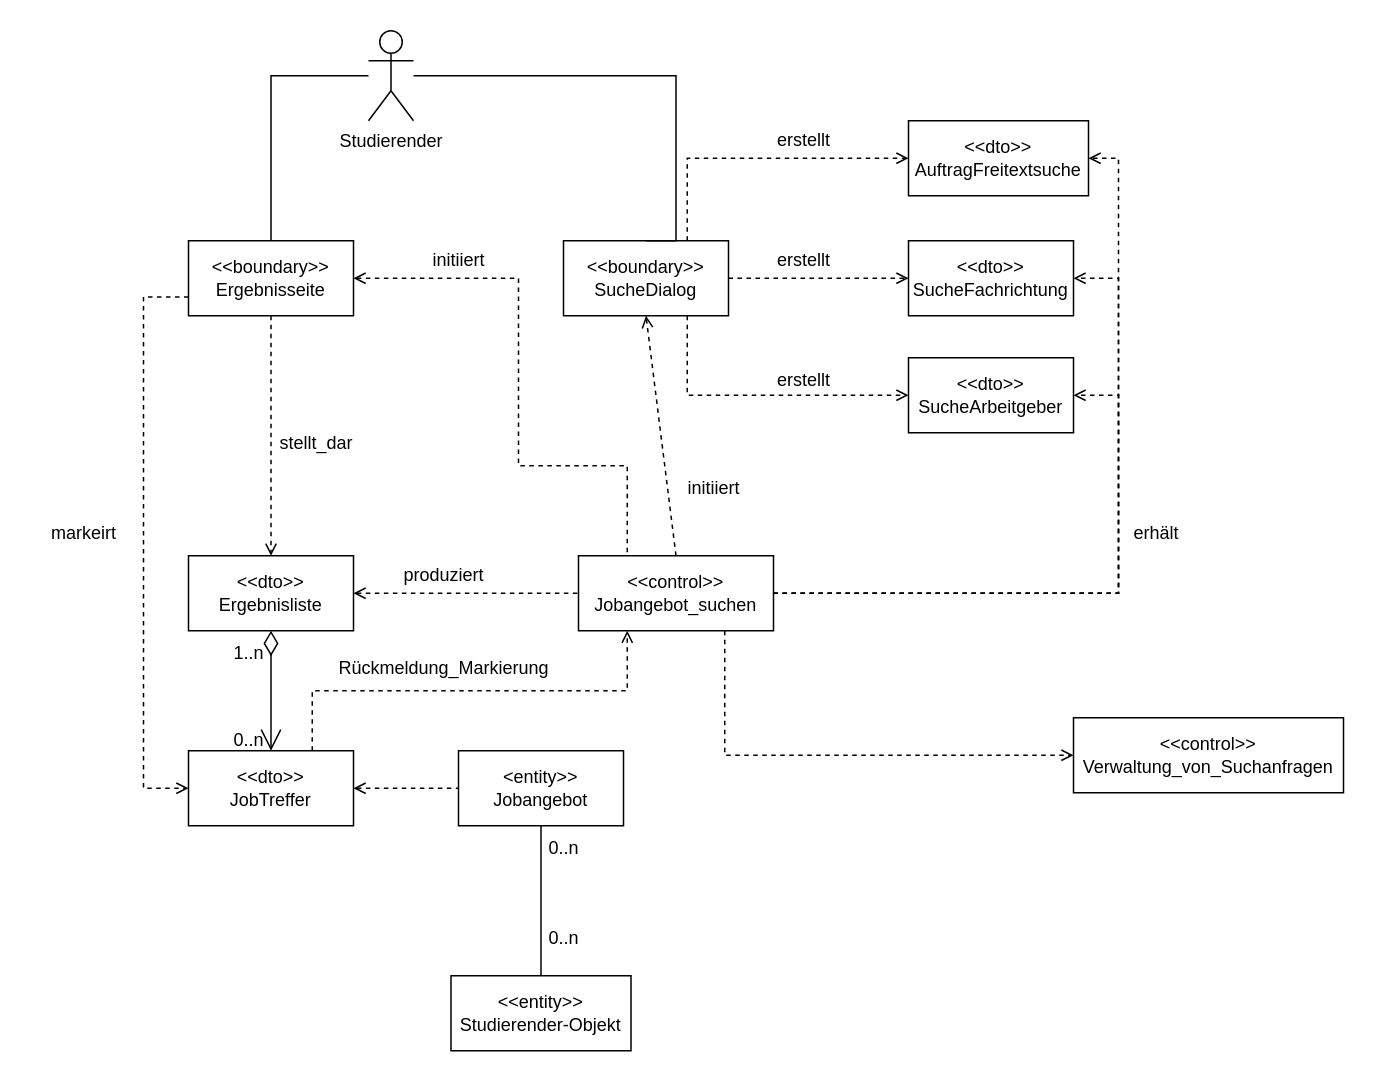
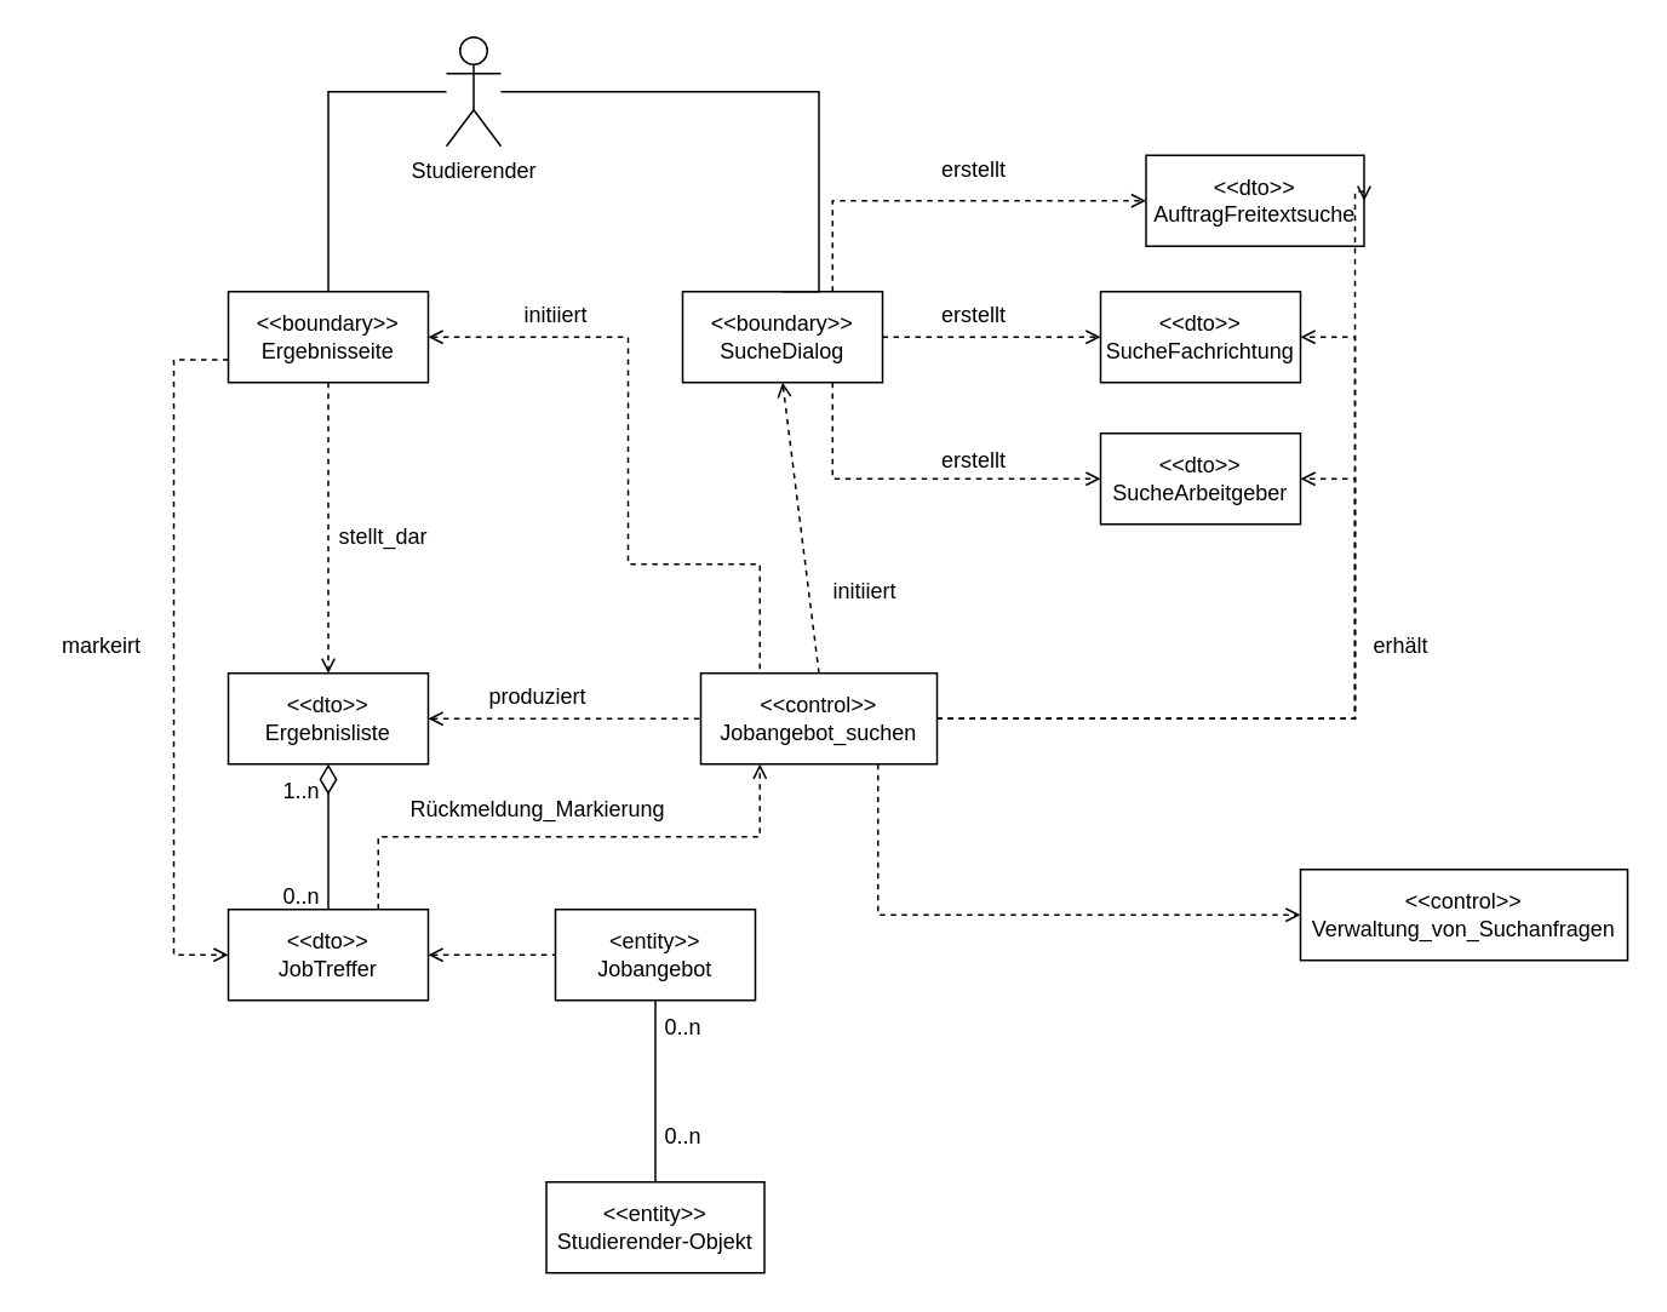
  <mxCell id="0" />
  <mxCell id="1" parent="0" />
  <mxCell id="2" value="Studierender" style="shape=umlActor;verticalLabelPosition=bottom;verticalAlign=top;html=1;outlineConnect=0;" vertex="1" parent="1"><mxGeometry x="245" y="20" width="30" height="60" as="geometry" /></mxCell>
  <mxCell id="3" value="&amp;lt;&amp;lt;boundary&amp;gt;&amp;gt;&lt;div&gt;SucheDialog&lt;/div&gt;" style="html=1;whiteSpace=wrap;" vertex="1" parent="1"><mxGeometry x="375" y="160" width="110" height="50" as="geometry" /></mxCell>
  <mxCell id="4" value="&amp;lt;&amp;lt;boundary&amp;gt;&amp;gt;&lt;div&gt;Ergebnisseite&lt;/div&gt;" style="html=1;whiteSpace=wrap;" vertex="1" parent="1"><mxGeometry x="125" y="160" width="110" height="50" as="geometry" /></mxCell>
  <mxCell id="5" value="" style="endArrow=none;html=1;rounded=0;entryX=0.5;entryY=0;entryDx=0;entryDy=0;edgeStyle=orthogonalEdgeStyle;" edge="1" parent="1" source="2" target="3"><mxGeometry width="50" height="50" relative="1" as="geometry"><mxPoint x="345" y="20" as="sourcePoint" /><mxPoint x="825" y="280" as="targetPoint" /><Array as="points"><mxPoint x="450" y="50" /></Array></mxGeometry></mxCell>
  <mxCell id="6" value="&amp;lt;&amp;lt;dto&amp;gt;&amp;gt;&lt;div&gt;SucheArbeitgeber&lt;/div&gt;" style="html=1;whiteSpace=wrap;" vertex="1" parent="1"><mxGeometry x="605" y="238" width="110" height="50" as="geometry" /></mxCell>
  <mxCell id="7" value="&amp;lt;&amp;lt;dto&amp;gt;&amp;gt;&lt;div&gt;SucheFachrichtung&lt;/div&gt;" style="html=1;whiteSpace=wrap;" vertex="1" parent="1"><mxGeometry x="605" y="160" width="110" height="50" as="geometry" /></mxCell>
- <mxCell id="8" value="&amp;lt;&amp;lt;dto&amp;gt;&amp;gt;&lt;div&gt;AuftragFreitextsuche&lt;/div&gt;" style="html=1;whiteSpace=wrap;" vertex="1" parent="1"><mxGeometry x="605" y="80" width="120" height="50" as="geometry" /></mxCell>
+ <mxCell id="8" value="&amp;lt;&amp;lt;dto&amp;gt;&amp;gt;&lt;div&gt;AuftragFreitextsuche&lt;/div&gt;" style="html=1;whiteSpace=wrap;" vertex="1" parent="1"><mxGeometry x="630" y="85" width="120" height="50" as="geometry" /></mxCell>
  <mxCell id="9" value="&amp;lt;&amp;lt;control&amp;gt;&amp;gt;&lt;div&gt;Jobangebot_suchen&lt;/div&gt;" style="html=1;whiteSpace=wrap;" vertex="1" parent="1"><mxGeometry x="385" y="370" width="130" height="50" as="geometry" /></mxCell>
  <mxCell id="10" value="" style="endArrow=none;html=1;rounded=0;exitX=0.5;exitY=0;exitDx=0;exitDy=0;edgeStyle=orthogonalEdgeStyle;" edge="1" parent="1" source="4" target="2"><mxGeometry width="50" height="50" relative="1" as="geometry"><mxPoint x="645" y="400" as="sourcePoint" /><mxPoint x="695" y="350" as="targetPoint" /><Array as="points"><mxPoint x="180" y="50" /></Array></mxGeometry></mxCell>
  <mxCell id="11" value="" style="endArrow=open;dashed=1;html=1;rounded=0;exitX=0.5;exitY=0;exitDx=0;exitDy=0;entryX=0.5;entryY=1;entryDx=0;entryDy=0;startArrow=none;startFill=0;endFill=0;" edge="1" parent="1" source="9" target="3"><mxGeometry width="50" height="50" relative="1" as="geometry"><mxPoint x="645" y="400" as="sourcePoint" /><mxPoint x="695" y="350" as="targetPoint" /></mxGeometry></mxCell>
  <mxCell id="12" value="initiiert" style="text;html=1;align=center;verticalAlign=middle;resizable=0;points=[];autosize=1;strokeColor=none;fillColor=none;" vertex="1" parent="1"><mxGeometry x="445" y="310" width="60" height="30" as="geometry" /></mxCell>
  <mxCell id="13" value="" style="endArrow=open;dashed=1;html=1;rounded=0;exitX=0.75;exitY=0;exitDx=0;exitDy=0;entryX=0;entryY=0.5;entryDx=0;entryDy=0;edgeStyle=orthogonalEdgeStyle;endFill=0;" edge="1" parent="1" source="3" target="8"><mxGeometry width="50" height="50" relative="1" as="geometry"><mxPoint x="645" y="400" as="sourcePoint" /><mxPoint x="695" y="350" as="targetPoint" /></mxGeometry></mxCell>
  <mxCell id="14" value="" style="endArrow=open;dashed=1;html=1;rounded=0;exitX=1;exitY=0.5;exitDx=0;exitDy=0;entryX=0;entryY=0.5;entryDx=0;entryDy=0;edgeStyle=orthogonalEdgeStyle;endFill=0;" edge="1" parent="1" source="3" target="7"><mxGeometry width="50" height="50" relative="1" as="geometry"><mxPoint x="488" y="170" as="sourcePoint" /><mxPoint x="615" y="115" as="targetPoint" /></mxGeometry></mxCell>
  <mxCell id="15" value="" style="endArrow=open;dashed=1;html=1;rounded=0;exitX=0.75;exitY=1;exitDx=0;exitDy=0;entryX=0;entryY=0.5;entryDx=0;entryDy=0;edgeStyle=orthogonalEdgeStyle;endFill=0;" edge="1" parent="1" source="3" target="6"><mxGeometry width="50" height="50" relative="1" as="geometry"><mxPoint x="498" y="180" as="sourcePoint" /><mxPoint x="625" y="125" as="targetPoint" /></mxGeometry></mxCell>
  <mxCell id="16" value="erstellt" style="text;html=1;align=center;verticalAlign=middle;resizable=0;points=[];autosize=1;strokeColor=none;fillColor=none;" vertex="1" parent="1"><mxGeometry x="505" y="78" width="60" height="30" as="geometry" /></mxCell>
  <mxCell id="17" value="erstellt" style="text;html=1;align=center;verticalAlign=middle;resizable=0;points=[];autosize=1;strokeColor=none;fillColor=none;" vertex="1" parent="1"><mxGeometry x="505" y="158" width="60" height="30" as="geometry" /></mxCell>
  <mxCell id="18" value="erstellt" style="text;html=1;align=center;verticalAlign=middle;resizable=0;points=[];autosize=1;strokeColor=none;fillColor=none;" vertex="1" parent="1"><mxGeometry x="505" y="238" width="60" height="30" as="geometry" /></mxCell>
  <mxCell id="19" value="" style="endArrow=open;dashed=1;html=1;rounded=0;exitX=1;exitY=0.5;exitDx=0;exitDy=0;entryX=1;entryY=0.5;entryDx=0;entryDy=0;edgeStyle=orthogonalEdgeStyle;endFill=0;" edge="1" parent="1" source="9" target="6"><mxGeometry width="50" height="50" relative="1" as="geometry"><mxPoint x="645" y="400" as="sourcePoint" /><mxPoint x="695" y="350" as="targetPoint" /><Array as="points"><mxPoint x="745" y="395" /><mxPoint x="745" y="263" /></Array></mxGeometry></mxCell>
  <mxCell id="20" value="" style="endArrow=open;dashed=1;html=1;rounded=0;exitX=1;exitY=0.5;exitDx=0;exitDy=0;entryX=1;entryY=0.5;entryDx=0;entryDy=0;edgeStyle=orthogonalEdgeStyle;endFill=0;" edge="1" parent="1" source="9" target="7"><mxGeometry width="50" height="50" relative="1" as="geometry"><mxPoint x="645" y="400" as="sourcePoint" /><mxPoint x="695" y="350" as="targetPoint" /><Array as="points"><mxPoint x="745" y="395" /><mxPoint x="745" y="185" /></Array></mxGeometry></mxCell>
  <mxCell id="21" value="" style="endArrow=open;dashed=1;html=1;rounded=0;exitX=1;exitY=0.5;exitDx=0;exitDy=0;entryX=1;entryY=0.5;entryDx=0;entryDy=0;edgeStyle=orthogonalEdgeStyle;endFill=0;" edge="1" parent="1" source="9" target="8"><mxGeometry width="50" height="50" relative="1" as="geometry"><mxPoint x="645" y="400" as="sourcePoint" /><mxPoint x="695" y="350" as="targetPoint" /><Array as="points"><mxPoint x="745" y="395" /><mxPoint x="745" y="105" /></Array></mxGeometry></mxCell>
  <mxCell id="22" value="erhält" style="text;html=1;align=center;verticalAlign=middle;resizable=0;points=[];autosize=1;strokeColor=none;fillColor=none;" vertex="1" parent="1"><mxGeometry x="745" y="340" width="50" height="30" as="geometry" /></mxCell>
  <mxCell id="23" value="&amp;lt;&amp;lt;dto&amp;gt;&amp;gt;&lt;div&gt;Ergebnisliste&lt;/div&gt;" style="html=1;whiteSpace=wrap;" vertex="1" parent="1"><mxGeometry x="125" y="370" width="110" height="50" as="geometry" /></mxCell>
  <mxCell id="24" value="&amp;lt;&amp;lt;dto&amp;gt;&amp;gt;&lt;div&gt;JobTreffer&lt;/div&gt;" style="html=1;whiteSpace=wrap;" vertex="1" parent="1"><mxGeometry x="125" y="500" width="110" height="50" as="geometry" /></mxCell>
- <mxCell id="25" value="" style="endArrow=open;html=1;endSize=12;startArrow=diamondThin;startSize=14;startFill=0;edgeStyle=orthogonalEdgeStyle;align=left;verticalAlign=bottom;rounded=0;entryX=0.5;entryY=0;entryDx=0;entryDy=0;endFill=0;exitX=0.5;exitY=1;exitDx=0;exitDy=0;" edge="1" parent="1" source="23" target="24"><mxGeometry x="-1" y="3" relative="1" as="geometry"><mxPoint x="195" y="440" as="sourcePoint" /><mxPoint x="745" y="480" as="targetPoint" /></mxGeometry></mxCell>
+ <mxCell id="25" value="" style="endArrow=none;html=1;endSize=12;startArrow=diamondThin;startSize=14;startFill=0;edgeStyle=orthogonalEdgeStyle;align=left;verticalAlign=bottom;rounded=0;entryX=0.5;entryY=0;entryDx=0;entryDy=0;endFill=0;exitX=0.5;exitY=1;exitDx=0;exitDy=0;" edge="1" parent="1" source="23" target="24"><mxGeometry x="-1" y="3" relative="1" as="geometry"><mxPoint x="195" y="440" as="sourcePoint" /><mxPoint x="745" y="480" as="targetPoint" /></mxGeometry></mxCell>
  <mxCell id="26" value="" style="endArrow=open;dashed=1;html=1;rounded=0;exitX=0.5;exitY=1;exitDx=0;exitDy=0;entryX=0.5;entryY=0;entryDx=0;entryDy=0;endFill=0;" edge="1" parent="1" source="4" target="23"><mxGeometry width="50" height="50" relative="1" as="geometry"><mxPoint x="645" y="500" as="sourcePoint" /><mxPoint x="695" y="450" as="targetPoint" /></mxGeometry></mxCell>
  <mxCell id="27" value="stellt_dar" style="text;html=1;align=center;verticalAlign=middle;resizable=0;points=[];autosize=1;strokeColor=none;fillColor=none;" vertex="1" parent="1"><mxGeometry x="175" y="280" width="70" height="30" as="geometry" /></mxCell>
  <mxCell id="28" value="" style="endArrow=none;dashed=1;html=1;rounded=0;exitX=1;exitY=0.5;exitDx=0;exitDy=0;entryX=0;entryY=0.5;entryDx=0;entryDy=0;startArrow=open;startFill=0;" edge="1" parent="1" source="23" target="9"><mxGeometry width="50" height="50" relative="1" as="geometry"><mxPoint x="645" y="500" as="sourcePoint" /><mxPoint x="695" y="450" as="targetPoint" /></mxGeometry></mxCell>
  <mxCell id="29" value="produziert" style="text;html=1;align=center;verticalAlign=middle;resizable=0;points=[];autosize=1;strokeColor=none;fillColor=none;" vertex="1" parent="1"><mxGeometry x="255" y="368" width="80" height="30" as="geometry" /></mxCell>
  <mxCell id="30" value="" style="endArrow=none;dashed=1;html=1;rounded=0;exitX=1;exitY=0.5;exitDx=0;exitDy=0;entryX=0.25;entryY=0;entryDx=0;entryDy=0;edgeStyle=orthogonalEdgeStyle;startArrow=open;startFill=0;" edge="1" parent="1" source="4" target="9"><mxGeometry width="50" height="50" relative="1" as="geometry"><mxPoint x="645" y="500" as="sourcePoint" /><mxPoint x="695" y="450" as="targetPoint" /><Array as="points"><mxPoint x="345" y="185" /><mxPoint x="345" y="310" /><mxPoint x="418" y="310" /></Array></mxGeometry></mxCell>
  <mxCell id="31" value="initiiert" style="text;html=1;align=center;verticalAlign=middle;resizable=0;points=[];autosize=1;strokeColor=none;fillColor=none;" vertex="1" parent="1"><mxGeometry x="275" y="158" width="60" height="30" as="geometry" /></mxCell>
  <mxCell id="32" value="&amp;lt;&amp;lt;control&amp;gt;&amp;gt;&lt;div&gt;Verwaltung_von_Suchanfragen&lt;/div&gt;" style="html=1;whiteSpace=wrap;" vertex="1" parent="1"><mxGeometry x="715" y="478" width="180" height="50" as="geometry" /></mxCell>
  <mxCell id="33" value="" style="endArrow=open;dashed=1;html=1;rounded=0;exitX=0.75;exitY=1;exitDx=0;exitDy=0;entryX=0;entryY=0.5;entryDx=0;entryDy=0;edgeStyle=orthogonalEdgeStyle;endFill=0;" edge="1" parent="1" source="9" target="32"><mxGeometry width="50" height="50" relative="1" as="geometry"><mxPoint x="645" y="500" as="sourcePoint" /><mxPoint x="695" y="450" as="targetPoint" /></mxGeometry></mxCell>
  <mxCell id="34" value="" style="endArrow=open;dashed=1;html=1;rounded=0;exitX=0;exitY=0.75;exitDx=0;exitDy=0;entryX=0;entryY=0.5;entryDx=0;entryDy=0;edgeStyle=orthogonalEdgeStyle;endFill=0;" edge="1" parent="1" source="4" target="24"><mxGeometry width="50" height="50" relative="1" as="geometry"><mxPoint x="645" y="500" as="sourcePoint" /><mxPoint x="695" y="450" as="targetPoint" /><Array as="points"><mxPoint x="95" y="198" /><mxPoint x="95" y="525" /></Array></mxGeometry></mxCell>
  <mxCell id="35" value="markeirt" style="text;html=1;align=center;verticalAlign=middle;resizable=0;points=[];autosize=1;strokeColor=none;fillColor=none;" vertex="1" parent="1"><mxGeometry x="20" y="340" width="70" height="30" as="geometry" /></mxCell>
  <mxCell id="36" value="&amp;lt;&amp;lt;entity&amp;gt;&amp;gt;&lt;div&gt;Studierender-Objekt&lt;/div&gt;" style="html=1;whiteSpace=wrap;" vertex="1" parent="1"><mxGeometry x="300" y="650" width="120" height="50" as="geometry" /></mxCell>
  <mxCell id="37" value="&amp;lt;entity&amp;gt;&amp;gt;&lt;div&gt;Jobangebot&lt;/div&gt;" style="html=1;whiteSpace=wrap;" vertex="1" parent="1"><mxGeometry x="305" y="500" width="110" height="50" as="geometry" /></mxCell>
  <mxCell id="38" value="" style="endArrow=none;dashed=1;html=1;rounded=0;exitX=1;exitY=0.5;exitDx=0;exitDy=0;entryX=0;entryY=0.5;entryDx=0;entryDy=0;startArrow=open;startFill=0;" edge="1" parent="1" source="24" target="37"><mxGeometry width="50" height="50" relative="1" as="geometry"><mxPoint x="645" y="500" as="sourcePoint" /><mxPoint x="695" y="450" as="targetPoint" /></mxGeometry></mxCell>
  <mxCell id="39" value="" style="endArrow=none;html=1;rounded=0;exitX=0.5;exitY=1;exitDx=0;exitDy=0;entryX=0.5;entryY=0;entryDx=0;entryDy=0;" edge="1" parent="1" source="37" target="36"><mxGeometry width="50" height="50" relative="1" as="geometry"><mxPoint x="645" y="500" as="sourcePoint" /><mxPoint x="695" y="450" as="targetPoint" /></mxGeometry></mxCell>
  <mxCell id="40" value="0..n" style="text;html=1;align=center;verticalAlign=middle;resizable=0;points=[];autosize=1;strokeColor=none;fillColor=none;" vertex="1" parent="1"><mxGeometry x="355" y="610" width="40" height="30" as="geometry" /></mxCell>
  <mxCell id="41" value="0..n" style="text;html=1;align=center;verticalAlign=middle;resizable=0;points=[];autosize=1;strokeColor=none;fillColor=none;" vertex="1" parent="1"><mxGeometry x="355" y="550" width="40" height="30" as="geometry" /></mxCell>
  <mxCell id="42" value="" style="endArrow=open;dashed=1;html=1;rounded=0;exitX=0.75;exitY=0;exitDx=0;exitDy=0;entryX=0.25;entryY=1;entryDx=0;entryDy=0;edgeStyle=orthogonalEdgeStyle;endFill=0;" edge="1" parent="1" source="24" target="9"><mxGeometry width="50" height="50" relative="1" as="geometry"><mxPoint x="645" y="500" as="sourcePoint" /><mxPoint x="695" y="450" as="targetPoint" /></mxGeometry></mxCell>
  <mxCell id="43" value="Rückmeldung_Markierung" style="text;html=1;align=center;verticalAlign=middle;resizable=0;points=[];autosize=1;strokeColor=none;fillColor=none;" vertex="1" parent="1"><mxGeometry x="215" y="430" width="160" height="30" as="geometry" /></mxCell>
  <mxCell id="44" value="0..n" style="text;html=1;align=center;verticalAlign=middle;resizable=0;points=[];autosize=1;strokeColor=none;fillColor=none;" vertex="1" parent="1"><mxGeometry x="145" y="478" width="40" height="30" as="geometry" /></mxCell>
  <mxCell id="45" value="1..n" style="text;html=1;align=center;verticalAlign=middle;resizable=0;points=[];autosize=1;strokeColor=none;fillColor=none;" vertex="1" parent="1"><mxGeometry x="145" y="420" width="40" height="30" as="geometry" /></mxCell>
